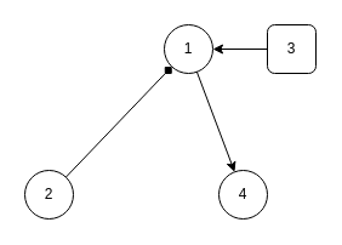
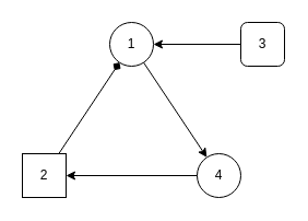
  <mxCell id="0" />
  <mxCell id="1" parent="0" />
- <mxCell id="2" value="1" style="ellipse;whiteSpace=wrap;html=1;aspect=fixed;fillColor=none;" vertex="1" parent="1"><mxGeometry x="135" y="20" width="40" height="40" as="geometry" /></mxCell>
- <mxCell id="3" value="2" style="ellipse;whiteSpace=wrap;html=1;aspect=fixed;fillColor=none;" vertex="1" parent="1"><mxGeometry x="20" y="140" width="40" height="40" as="geometry" /></mxCell>
+ <mxCell id="2" value="1" style="ellipse;whiteSpace=wrap;html=1;aspect=fixed;fillColor=none;" vertex="1" parent="1"><mxGeometry x="100" y="20" width="40" height="40" as="geometry" /></mxCell>
+ <mxCell id="3" value="2" style="whiteSpace=wrap;html=1;aspect=fixed;fillColor=none;rounded=0;" vertex="1" parent="1"><mxGeometry x="20" y="140" width="40" height="40" as="geometry" /></mxCell>
  <mxCell id="4" value="4" style="ellipse;whiteSpace=wrap;html=1;aspect=fixed;fillColor=none;" vertex="1" parent="1"><mxGeometry x="180" y="140" width="40" height="40" as="geometry" /></mxCell>
  <mxCell id="5" value="3" style="whiteSpace=wrap;html=1;aspect=fixed;fillColor=none;rounded=1;" vertex="1" parent="1"><mxGeometry x="220" y="20" width="40" height="40" as="geometry" /></mxCell>
  <mxCell id="6" value="" style="endArrow=classic;html=1;rounded=0;" edge="1" parent="1" source="5" target="2"><mxGeometry width="50" height="50" relative="1" as="geometry"><mxPoint x="300" y="350" as="sourcePoint" /><mxPoint x="350" y="300" as="targetPoint" /></mxGeometry></mxCell>
+ <mxCell id="7" value="" style="endArrow=classic;html=1;rounded=0;" edge="1" parent="1" source="4" target="3"><mxGeometry width="50" height="50" relative="1" as="geometry"><mxPoint x="300" y="350" as="sourcePoint" /><mxPoint x="350" y="300" as="targetPoint" /></mxGeometry></mxCell>
  <mxCell id="8" value="" style="endArrow=classic;html=1;rounded=0;" edge="1" parent="1" source="2" target="4"><mxGeometry x="-0.001" width="50" height="50" relative="1" as="geometry"><mxPoint x="300" y="350" as="sourcePoint" /><mxPoint x="350" y="300" as="targetPoint" /><mxPoint as="offset" /></mxGeometry></mxCell>
  <mxCell id="9" value="" style="endArrow=diamond;html=1;rounded=0;" edge="1" parent="1" source="3" target="2"><mxGeometry width="50" height="50" relative="1" as="geometry"><mxPoint x="200" y="300" as="sourcePoint" /><mxPoint x="250" y="250" as="targetPoint" /></mxGeometry></mxCell>
